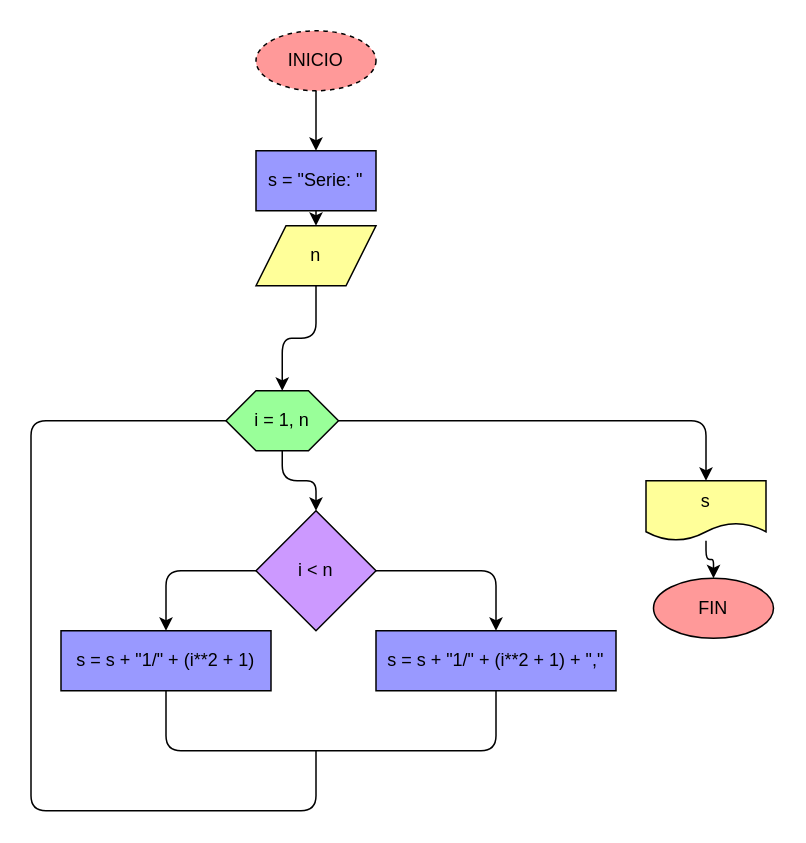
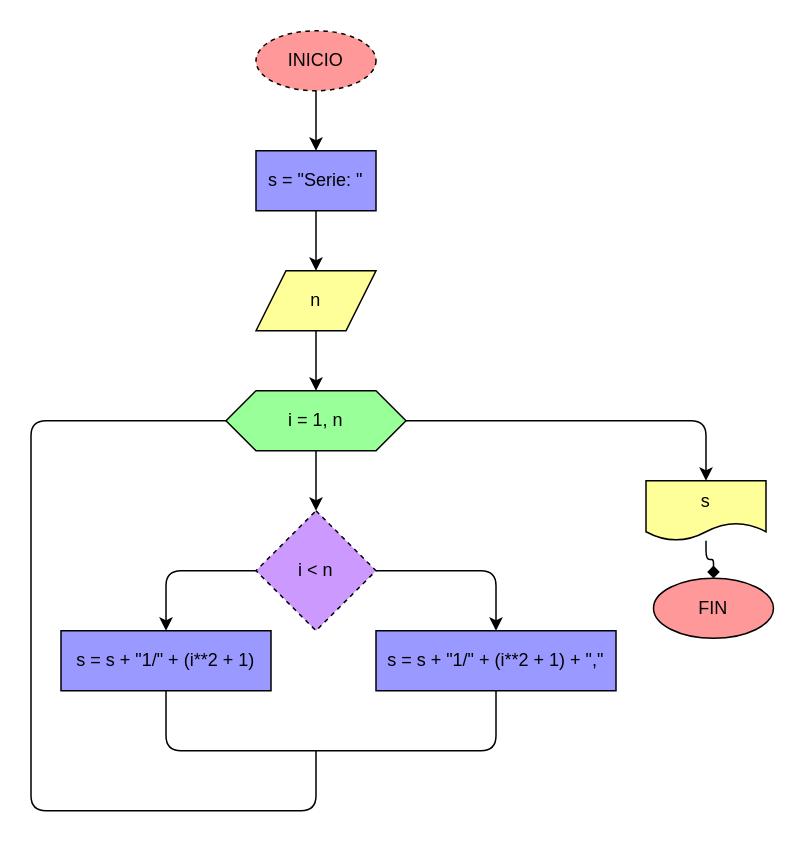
  <mxCell id="0" />
  <mxCell id="1" parent="0" />
  <mxCell id="2" value="" style="edgeStyle=none;html=1;strokeColor=#000000;" parent="1" source="3" edge="1"><mxGeometry relative="1" as="geometry"><mxPoint x="210" y="100" as="targetPoint" /></mxGeometry></mxCell>
  <mxCell id="3" value="INICIO" style="ellipse;whiteSpace=wrap;html=1;strokeColor=#000000;fontColor=#000000;fillColor=#FF9999;dashed=1;" parent="1" vertex="1"><mxGeometry x="170" y="20" width="80" height="40" as="geometry" /></mxCell>
  <mxCell id="4" style="edgeStyle=orthogonalEdgeStyle;html=1;exitX=0.5;exitY=1;exitDx=0;exitDy=0;entryX=0.5;entryY=0;entryDx=0;entryDy=0;strokeColor=#000000;" parent="1" source="5" target="10" edge="1"><mxGeometry relative="1" as="geometry" /></mxCell>
- <mxCell id="5" value="n" style="shape=parallelogram;perimeter=parallelogramPerimeter;whiteSpace=wrap;html=1;fixedSize=1;fillColor=#FFFF99;strokeColor=#000000;fontColor=#000000;" parent="1" vertex="1"><mxGeometry x="170" y="150" width="80" height="40" as="geometry" /></mxCell>
+ <mxCell id="5" value="n" style="shape=parallelogram;perimeter=parallelogramPerimeter;whiteSpace=wrap;html=1;fixedSize=1;fillColor=#FFFF99;strokeColor=#000000;fontColor=#000000;" parent="1" vertex="1"><mxGeometry x="170" y="180" width="80" height="40" as="geometry" /></mxCell>
  <mxCell id="6" style="edgeStyle=orthogonalEdgeStyle;html=1;exitX=0.5;exitY=1;exitDx=0;exitDy=0;entryX=0.5;entryY=0;entryDx=0;entryDy=0;strokeColor=#000000;" parent="1" source="7" target="5" edge="1"><mxGeometry relative="1" as="geometry" /></mxCell>
  <mxCell id="7" value="s = &quot;Serie: &quot;" style="whiteSpace=wrap;html=1;fillColor=#9999FF;strokeColor=#000000;fontColor=#000000;" parent="1" vertex="1"><mxGeometry x="170" y="100" width="80" height="40" as="geometry" /></mxCell>
  <mxCell id="8" style="edgeStyle=orthogonalEdgeStyle;html=1;exitX=0.5;exitY=1;exitDx=0;exitDy=0;entryX=0.5;entryY=0;entryDx=0;entryDy=0;strokeColor=#000000;" parent="1" source="10" target="13" edge="1"><mxGeometry relative="1" as="geometry" /></mxCell>
  <mxCell id="9" value="" style="edgeStyle=orthogonalEdgeStyle;html=1;strokeColor=#000000;entryX=0.5;entryY=0;entryDx=0;entryDy=0;" parent="1" source="10" target="19" edge="1"><mxGeometry relative="1" as="geometry" /></mxCell>
- <mxCell id="10" value="i = 1, n" style="shape=hexagon;perimeter=hexagonPerimeter2;whiteSpace=wrap;html=1;fixedSize=1;strokeColor=#000000;fontColor=#000000;fillColor=#99FF99;" parent="1" vertex="1"><mxGeometry x="150" y="260" width="75" height="40" as="geometry" /></mxCell>
+ <mxCell id="10" value="i = 1, n" style="shape=hexagon;perimeter=hexagonPerimeter2;whiteSpace=wrap;html=1;fixedSize=1;strokeColor=#000000;fontColor=#000000;fillColor=#99FF99;" parent="1" vertex="1"><mxGeometry x="150" y="260" width="120" height="40" as="geometry" /></mxCell>
  <mxCell id="11" value="" style="edgeStyle=orthogonalEdgeStyle;html=1;strokeColor=#000000;entryX=0.5;entryY=0;entryDx=0;entryDy=0;exitX=1;exitY=0.5;exitDx=0;exitDy=0;" parent="1" source="13" target="14" edge="1"><mxGeometry relative="1" as="geometry" /></mxCell>
  <mxCell id="12" style="edgeStyle=orthogonalEdgeStyle;html=1;exitX=0;exitY=0.5;exitDx=0;exitDy=0;entryX=0.5;entryY=0;entryDx=0;entryDy=0;strokeColor=#000000;" parent="1" source="13" target="15" edge="1"><mxGeometry relative="1" as="geometry" /></mxCell>
- <mxCell id="13" value="i &amp;lt; n" style="rhombus;whiteSpace=wrap;html=1;fillColor=#CC99FF;strokeColor=#000000;fontColor=#000000;" parent="1" vertex="1"><mxGeometry x="170" y="340" width="80" height="80" as="geometry" /></mxCell>
+ <mxCell id="13" value="i &amp;lt; n" style="rhombus;whiteSpace=wrap;html=1;fillColor=#CC99FF;strokeColor=#000000;fontColor=#000000;dashed=1;" parent="1" vertex="1"><mxGeometry x="170" y="340" width="80" height="80" as="geometry" /></mxCell>
  <mxCell id="14" value="s = s + &quot;1/&quot; + (i**2 + 1) + &quot;,&quot;" style="whiteSpace=wrap;html=1;fillColor=#9999FF;strokeColor=#000000;fontColor=#000000;" parent="1" vertex="1"><mxGeometry x="250" y="420" width="160" height="40" as="geometry" /></mxCell>
  <mxCell id="15" value="s = s + &quot;1/&quot; + (i**2 + 1)" style="whiteSpace=wrap;html=1;fillColor=#9999FF;strokeColor=#000000;fontColor=#000000;" parent="1" vertex="1"><mxGeometry x="40" y="420" width="140" height="40" as="geometry" /></mxCell>
  <mxCell id="16" value="" style="endArrow=none;html=1;strokeColor=#000000;entryX=0.5;entryY=1;entryDx=0;entryDy=0;exitX=0.5;exitY=1;exitDx=0;exitDy=0;" parent="1" source="15" target="14" edge="1"><mxGeometry width="50" height="50" relative="1" as="geometry"><mxPoint x="290" y="560" as="sourcePoint" /><mxPoint x="340" y="510" as="targetPoint" /><Array as="points"><mxPoint x="110" y="500" /><mxPoint x="330" y="500" /></Array></mxGeometry></mxCell>
  <mxCell id="17" value="" style="endArrow=none;html=1;strokeColor=#000000;exitX=0;exitY=0.5;exitDx=0;exitDy=0;" parent="1" source="10" edge="1"><mxGeometry width="50" height="50" relative="1" as="geometry"><mxPoint x="-10" y="480" as="sourcePoint" /><mxPoint x="210" y="500" as="targetPoint" /><Array as="points"><mxPoint x="20" y="280" /><mxPoint x="20" y="540" /><mxPoint x="210" y="540" /></Array></mxGeometry></mxCell>
- <mxCell id="18" value="" style="edgeStyle=orthogonalEdgeStyle;html=1;strokeColor=#000000;" parent="1" source="19" target="20" edge="1"><mxGeometry relative="1" as="geometry" /></mxCell>
+ <mxCell id="18" value="" style="edgeStyle=orthogonalEdgeStyle;html=1;strokeColor=#000000;endArrow=diamond;" parent="1" source="19" target="20" edge="1"><mxGeometry relative="1" as="geometry" /></mxCell>
  <mxCell id="19" value="s" style="shape=document;whiteSpace=wrap;html=1;boundedLbl=1;fillColor=#FFFF99;strokeColor=#000000;fontColor=#000000;" parent="1" vertex="1"><mxGeometry x="430" y="320" width="80" height="40" as="geometry" /></mxCell>
  <mxCell id="20" value="FIN" style="ellipse;whiteSpace=wrap;html=1;fillColor=#FF9999;strokeColor=#000000;fontColor=#000000;" parent="1" vertex="1"><mxGeometry x="435" y="385" width="80" height="40" as="geometry" /></mxCell>
